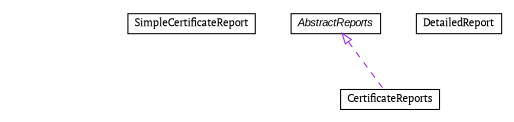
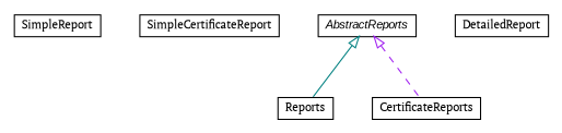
  digraph {
    nodesep=0.25
    ranksep=0.5
    fontname="PT Serif"
    node [fontcolor=black fontname="PT Serif" fontsize=10.0 shape=plaintext]
    edge [arrowtail=empty dir=back fontname="PT Serif" fontsize=10 headport=p labelfontname=arial labelfontsize=10 tailport=p]
+   n1 [label=<<table title="eu.europa.esig.dss.validation.reports.SimpleReport" border="0" cellborder="1" cellspacing="0" cellpadding="2" port="p" href="./SimpleReport.html"> 		<tr><td><table border="0" cellspacing="0" cellpadding="1"> <tr><td align="center" balign="center"> SimpleReport </td></tr> 		</table></td></tr> 		</table>>]
    n2 [label=<<table title="eu.europa.esig.dss.validation.reports.SimpleCertificateReport" border="0" cellborder="1" cellspacing="0" cellpadding="2" port="p" href="./SimpleCertificateReport.html"> 		<tr><td><table border="0" cellspacing="0" cellpadding="1"> <tr><td align="center" balign="center"> SimpleCertificateReport </td></tr> 		</table></td></tr> 		</table>>]
+   n3 [label=<<table title="eu.europa.esig.dss.validation.reports.Reports" border="0" cellborder="1" cellspacing="0" cellpadding="2" port="p" href="./Reports.html"> 		<tr><td><table border="0" cellspacing="0" cellpadding="1"> <tr><td align="center" balign="center"> Reports </td></tr> 		</table></td></tr> 		</table>>]
    n4 [label=<<table title="eu.europa.esig.dss.validation.reports.DetailedReport" border="0" cellborder="1" cellspacing="0" cellpadding="2" port="p" href="./DetailedReport.html"> 		<tr><td><table border="0" cellspacing="0" cellpadding="1"> <tr><td align="center" balign="center"> DetailedReport </td></tr> 		</table></td></tr> 		</table>>]
    n5 [label=<<table title="eu.europa.esig.dss.validation.reports.CertificateReports" border="0" cellborder="1" cellspacing="0" cellpadding="2" port="p" href="./CertificateReports.html"> 		<tr><td><table border="0" cellspacing="0" cellpadding="1"> <tr><td align="center" balign="center"> CertificateReports </td></tr> 		</table></td></tr> 		</table>>]
    n6 [label=<<table title="eu.europa.esig.dss.validation.reports.AbstractReports" border="0" cellborder="1" cellspacing="0" cellpadding="2" port="p" href="./AbstractReports.html"> 		<tr><td><table border="0" cellspacing="0" cellpadding="1"> <tr><td align="center" balign="center"><font face="arial italic"> AbstractReports </font></td></tr> 		</table></td></tr> 		</table>>]
+   n6 -> n3 [color=teal style=solid]
    n6 -> n5 [color=purple style=dashed]
  }
